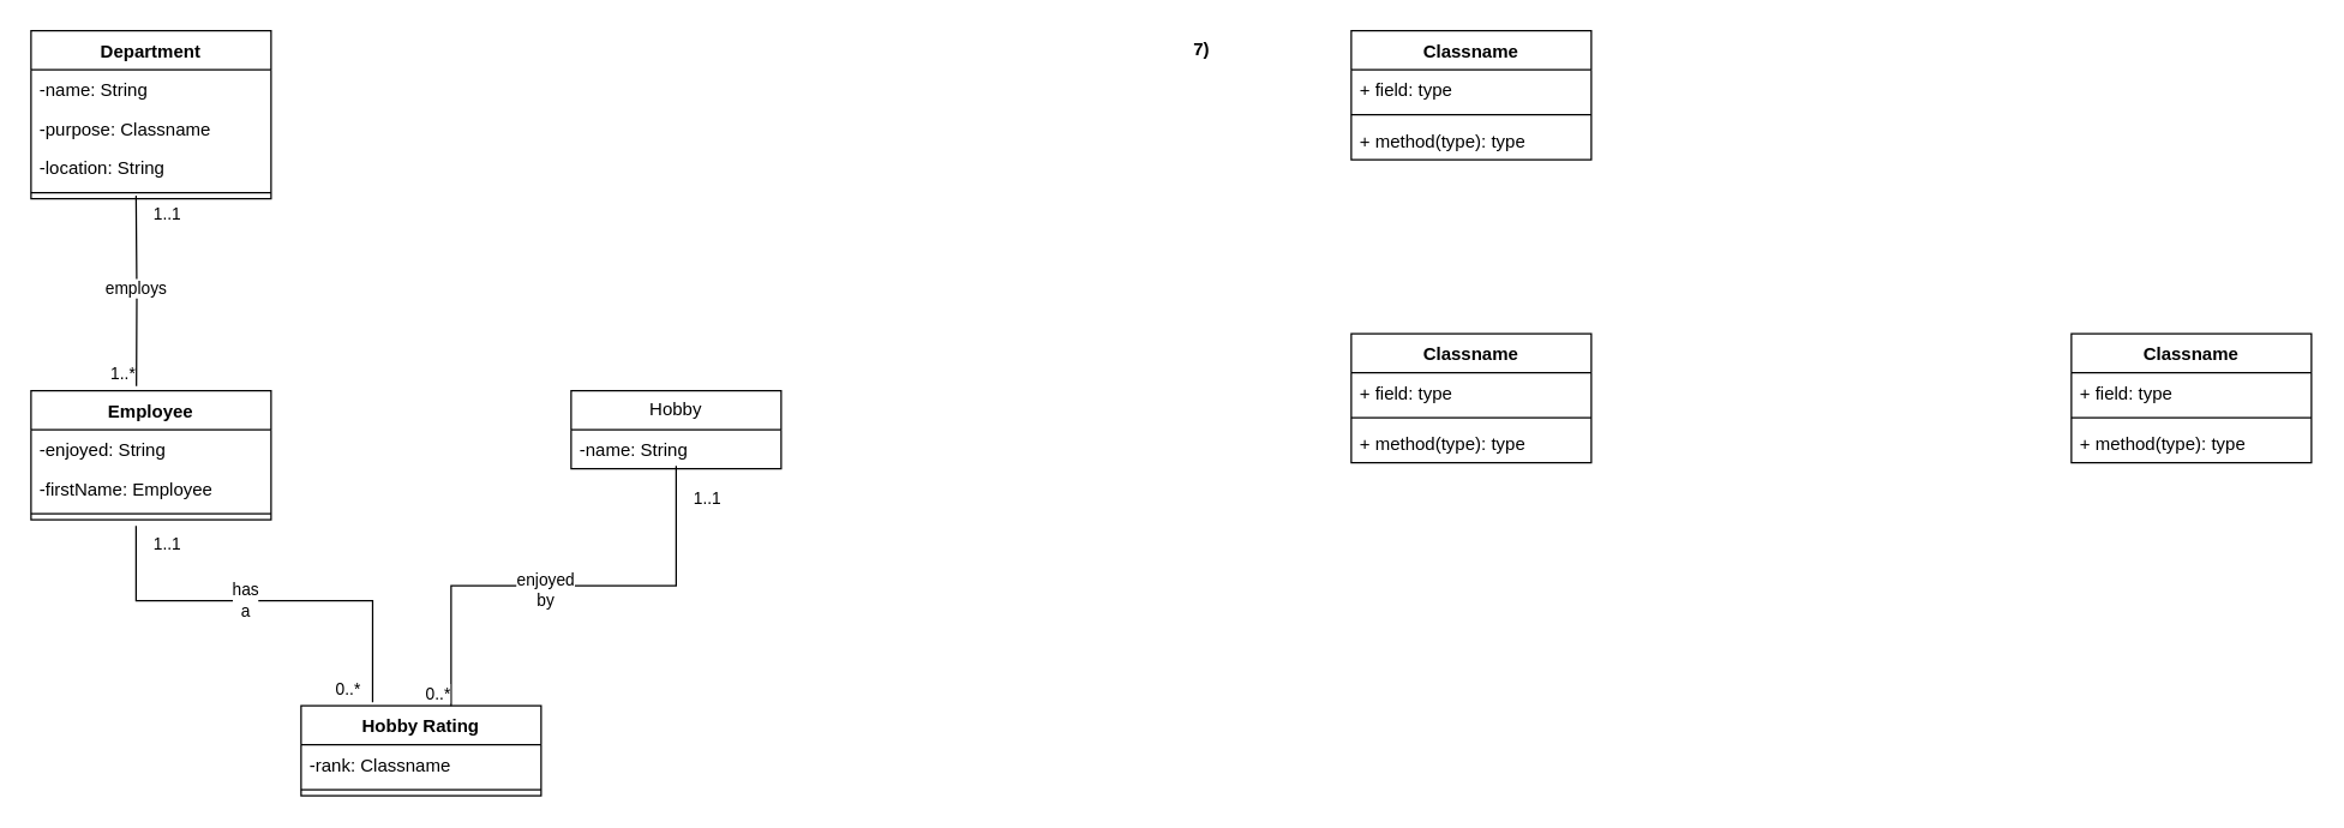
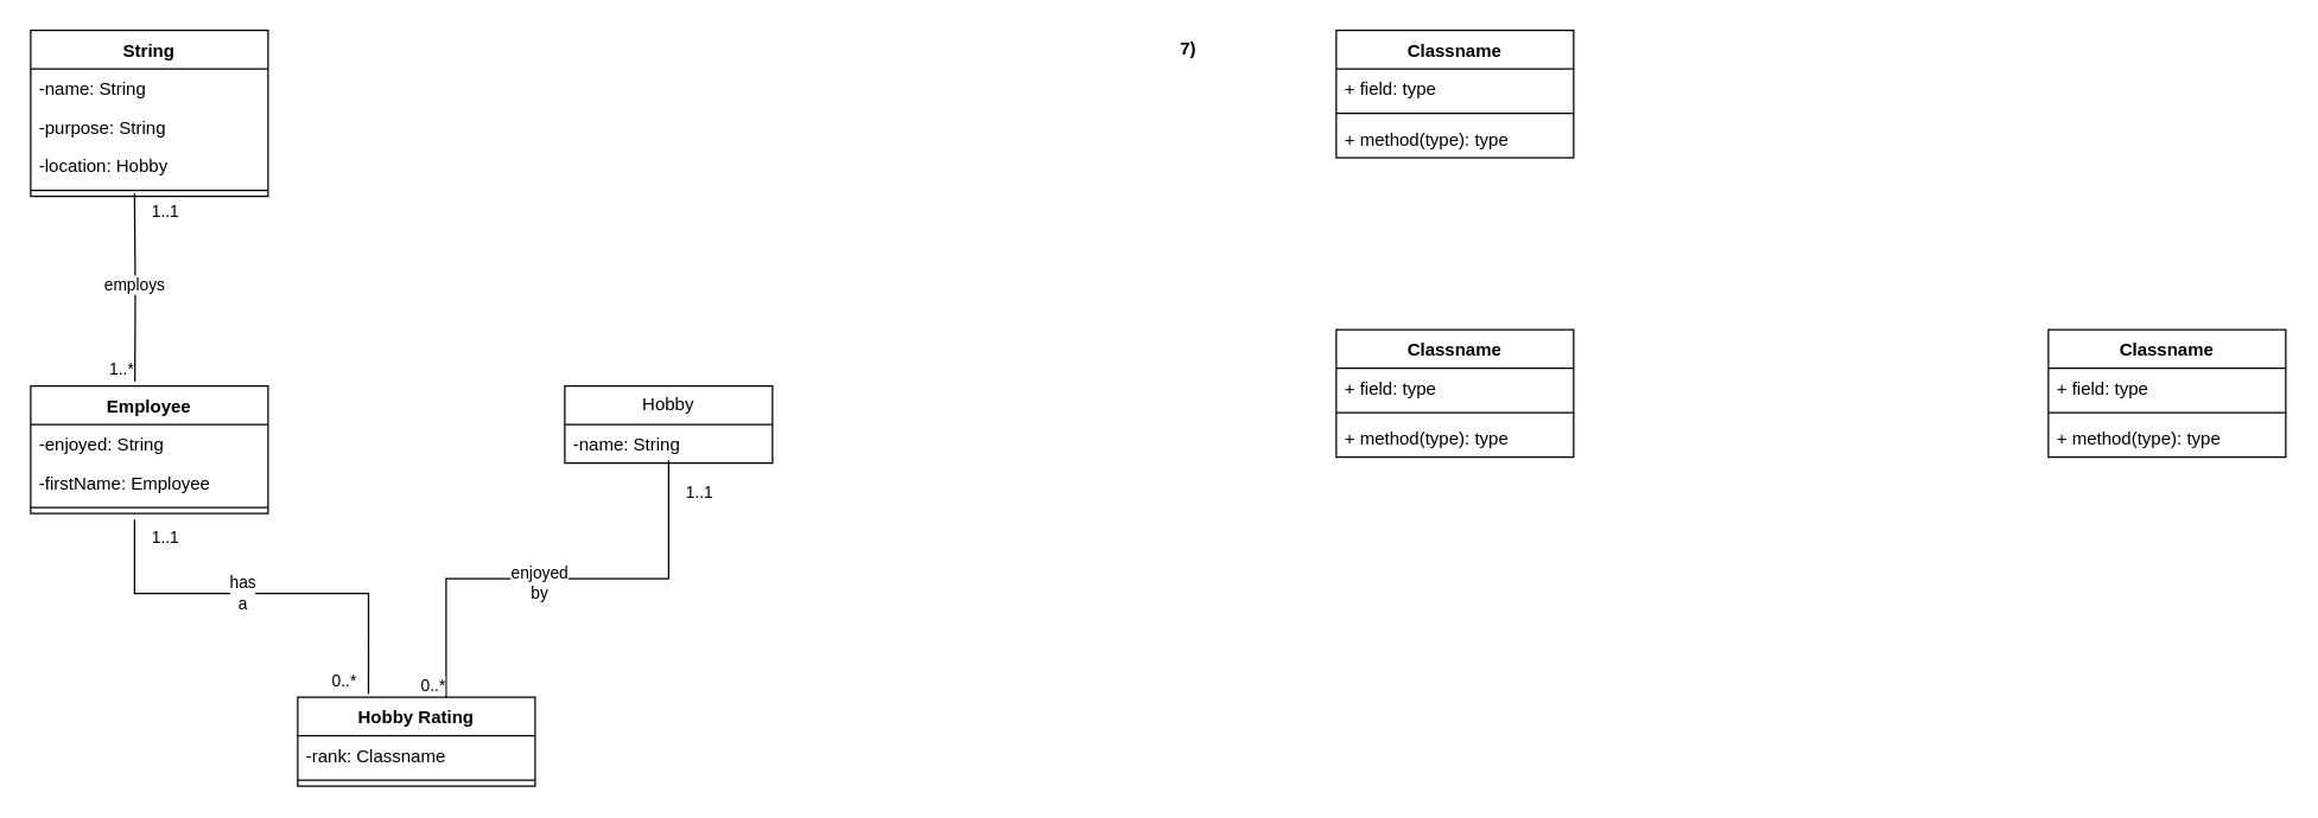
  <mxCell id="0" />
  <mxCell id="1" parent="0" />
- <mxCell id="2" value="Department" style="swimlane;fontStyle=1;align=center;verticalAlign=top;childLayout=stackLayout;horizontal=1;startSize=26;horizontalStack=0;resizeParent=1;resizeParentMax=0;resizeLast=0;collapsible=1;marginBottom=0;whiteSpace=wrap;html=1;" vertex="1" parent="1"><mxGeometry x="20" y="20" width="160" height="112" as="geometry" /></mxCell>
+ <mxCell id="2" value="String" style="swimlane;fontStyle=1;align=center;verticalAlign=top;childLayout=stackLayout;horizontal=1;startSize=26;horizontalStack=0;resizeParent=1;resizeParentMax=0;resizeLast=0;collapsible=1;marginBottom=0;whiteSpace=wrap;html=1;" vertex="1" parent="1"><mxGeometry x="20" y="20" width="160" height="112" as="geometry" /></mxCell>
  <mxCell id="3" value="-name: String" style="text;strokeColor=none;fillColor=none;align=left;verticalAlign=top;spacingLeft=4;spacingRight=4;overflow=hidden;rotatable=0;points=[[0,0.5],[1,0.5]];portConstraint=eastwest;whiteSpace=wrap;html=1;" vertex="1" parent="2"><mxGeometry y="26" width="160" height="26" as="geometry" /></mxCell>
- <mxCell id="4" value="-purpose: Classname" style="text;strokeColor=none;fillColor=none;align=left;verticalAlign=top;spacingLeft=4;spacingRight=4;overflow=hidden;rotatable=0;points=[[0,0.5],[1,0.5]];portConstraint=eastwest;whiteSpace=wrap;html=1;" vertex="1" parent="2"><mxGeometry y="52" width="160" height="26" as="geometry" /></mxCell>
- <mxCell id="5" value="-location: String" style="text;strokeColor=none;fillColor=none;align=left;verticalAlign=top;spacingLeft=4;spacingRight=4;overflow=hidden;rotatable=0;points=[[0,0.5],[1,0.5]];portConstraint=eastwest;whiteSpace=wrap;html=1;" vertex="1" parent="2"><mxGeometry y="78" width="160" height="26" as="geometry" /></mxCell>
+ <mxCell id="4" value="-purpose: String" style="text;strokeColor=none;fillColor=none;align=left;verticalAlign=top;spacingLeft=4;spacingRight=4;overflow=hidden;rotatable=0;points=[[0,0.5],[1,0.5]];portConstraint=eastwest;whiteSpace=wrap;html=1;" vertex="1" parent="2"><mxGeometry y="52" width="160" height="26" as="geometry" /></mxCell>
+ <mxCell id="5" value="-location: Hobby" style="text;strokeColor=none;fillColor=none;align=left;verticalAlign=top;spacingLeft=4;spacingRight=4;overflow=hidden;rotatable=0;points=[[0,0.5],[1,0.5]];portConstraint=eastwest;whiteSpace=wrap;html=1;" vertex="1" parent="2"><mxGeometry y="78" width="160" height="26" as="geometry" /></mxCell>
  <mxCell id="6" value="" style="line;strokeWidth=1;fillColor=none;align=left;verticalAlign=middle;spacingTop=-1;spacingLeft=3;spacingRight=3;rotatable=0;labelPosition=right;points=[];portConstraint=eastwest;strokeColor=inherit;" vertex="1" parent="2"><mxGeometry y="104" width="160" height="8" as="geometry" /></mxCell>
  <mxCell id="7" value="" style="endArrow=none;html=1;edgeStyle=orthogonalEdgeStyle;rounded=0;entryX=0.439;entryY=-0.037;entryDx=0;entryDy=0;entryPerimeter=0;" edge="1" parent="2" target="11"><mxGeometry relative="1" as="geometry"><mxPoint x="70" y="110" as="sourcePoint" /><mxPoint x="230" y="110" as="targetPoint" /></mxGeometry></mxCell>
  <mxCell id="8" value="1..1" style="edgeLabel;resizable=0;html=1;align=left;verticalAlign=bottom;" connectable="0" vertex="1" parent="7"><mxGeometry x="-1" relative="1" as="geometry"><mxPoint x="10" y="20" as="offset" /></mxGeometry></mxCell>
  <mxCell id="9" value="1..*" style="edgeLabel;resizable=0;html=1;align=right;verticalAlign=bottom;" connectable="0" vertex="1" parent="7"><mxGeometry x="1" relative="1" as="geometry" /></mxCell>
  <mxCell id="10" value="employs" style="edgeLabel;html=1;align=center;verticalAlign=middle;resizable=0;points=[];" vertex="1" connectable="0" parent="7"><mxGeometry x="-0.072" y="-1" relative="1" as="geometry"><mxPoint y="2" as="offset" /></mxGeometry></mxCell>
  <mxCell id="11" value="Employee" style="swimlane;fontStyle=1;align=center;verticalAlign=top;childLayout=stackLayout;horizontal=1;startSize=26;horizontalStack=0;resizeParent=1;resizeParentMax=0;resizeLast=0;collapsible=1;marginBottom=0;whiteSpace=wrap;html=1;" vertex="1" parent="1"><mxGeometry x="20" y="260" width="160" height="86" as="geometry" /></mxCell>
  <mxCell id="12" value="-enjoyed: String" style="text;strokeColor=none;fillColor=none;align=left;verticalAlign=top;spacingLeft=4;spacingRight=4;overflow=hidden;rotatable=0;points=[[0,0.5],[1,0.5]];portConstraint=eastwest;whiteSpace=wrap;html=1;" vertex="1" parent="11"><mxGeometry y="26" width="160" height="26" as="geometry" /></mxCell>
  <mxCell id="13" value="-firstName: Employee" style="text;strokeColor=none;fillColor=none;align=left;verticalAlign=top;spacingLeft=4;spacingRight=4;overflow=hidden;rotatable=0;points=[[0,0.5],[1,0.5]];portConstraint=eastwest;whiteSpace=wrap;html=1;" vertex="1" parent="11"><mxGeometry y="52" width="160" height="26" as="geometry" /></mxCell>
  <mxCell id="14" value="" style="line;strokeWidth=1;fillColor=none;align=left;verticalAlign=middle;spacingTop=-1;spacingLeft=3;spacingRight=3;rotatable=0;labelPosition=right;points=[];portConstraint=eastwest;strokeColor=inherit;" vertex="1" parent="11"><mxGeometry y="78" width="160" height="8" as="geometry" /></mxCell>
  <mxCell id="15" value="Hobby Rating" style="swimlane;fontStyle=1;align=center;verticalAlign=top;childLayout=stackLayout;horizontal=1;startSize=26;horizontalStack=0;resizeParent=1;resizeParentMax=0;resizeLast=0;collapsible=1;marginBottom=0;whiteSpace=wrap;html=1;" vertex="1" parent="1"><mxGeometry x="200" y="470" width="160" height="60" as="geometry" /></mxCell>
  <mxCell id="16" value="-rank: Classname" style="text;strokeColor=none;fillColor=none;align=left;verticalAlign=top;spacingLeft=4;spacingRight=4;overflow=hidden;rotatable=0;points=[[0,0.5],[1,0.5]];portConstraint=eastwest;whiteSpace=wrap;html=1;" vertex="1" parent="15"><mxGeometry y="26" width="160" height="26" as="geometry" /></mxCell>
  <mxCell id="17" value="" style="line;strokeWidth=1;fillColor=none;align=left;verticalAlign=middle;spacingTop=-1;spacingLeft=3;spacingRight=3;rotatable=0;labelPosition=right;points=[];portConstraint=eastwest;strokeColor=inherit;" vertex="1" parent="15"><mxGeometry y="52" width="160" height="8" as="geometry" /></mxCell>
  <mxCell id="18" value="Hobby" style="swimlane;fontStyle=0;childLayout=stackLayout;horizontal=1;startSize=26;fillColor=none;horizontalStack=0;resizeParent=1;resizeParentMax=0;resizeLast=0;collapsible=1;marginBottom=0;whiteSpace=wrap;html=1;" vertex="1" parent="1"><mxGeometry x="380" y="260" width="140" height="52" as="geometry" /></mxCell>
  <mxCell id="19" value="-name: String" style="text;strokeColor=none;fillColor=none;align=left;verticalAlign=top;spacingLeft=4;spacingRight=4;overflow=hidden;rotatable=0;points=[[0,0.5],[1,0.5]];portConstraint=eastwest;whiteSpace=wrap;html=1;" vertex="1" parent="18"><mxGeometry y="26" width="140" height="26" as="geometry" /></mxCell>
  <mxCell id="20" value="" style="endArrow=none;html=1;edgeStyle=orthogonalEdgeStyle;rounded=0;entryX=0.298;entryY=-0.039;entryDx=0;entryDy=0;entryPerimeter=0;" edge="1" parent="1" target="15"><mxGeometry relative="1" as="geometry"><mxPoint x="90" y="350" as="sourcePoint" /><mxPoint x="250" y="340" as="targetPoint" /><Array as="points"><mxPoint x="90" y="400" /><mxPoint x="248" y="400" /></Array></mxGeometry></mxCell>
  <mxCell id="21" value="1..1" style="edgeLabel;resizable=0;html=1;align=left;verticalAlign=bottom;" connectable="0" vertex="1" parent="20"><mxGeometry x="-1" relative="1" as="geometry"><mxPoint x="10" y="20" as="offset" /></mxGeometry></mxCell>
  <mxCell id="22" value="0..*" style="edgeLabel;resizable=0;html=1;align=right;verticalAlign=bottom;" connectable="0" vertex="1" parent="20"><mxGeometry x="1" relative="1" as="geometry"><mxPoint x="-8" as="offset" /></mxGeometry></mxCell>
  <mxCell id="23" value="has&lt;br&gt;a" style="edgeLabel;html=1;align=center;verticalAlign=middle;resizable=0;points=[];" vertex="1" connectable="0" parent="20"><mxGeometry x="-0.114" y="1" relative="1" as="geometry"><mxPoint as="offset" /></mxGeometry></mxCell>
  <mxCell id="24" value="" style="endArrow=none;html=1;edgeStyle=orthogonalEdgeStyle;rounded=0;entryX=0.625;entryY=0;entryDx=0;entryDy=0;entryPerimeter=0;" edge="1" parent="1" target="15"><mxGeometry relative="1" as="geometry"><mxPoint x="450" y="310" as="sourcePoint" /><mxPoint x="610" y="310" as="targetPoint" /><Array as="points"><mxPoint x="450" y="390" /><mxPoint x="300" y="390" /></Array></mxGeometry></mxCell>
  <mxCell id="25" value="1..1" style="edgeLabel;resizable=0;html=1;align=left;verticalAlign=bottom;" connectable="0" vertex="1" parent="24"><mxGeometry x="-1" relative="1" as="geometry"><mxPoint x="10" y="30" as="offset" /></mxGeometry></mxCell>
  <mxCell id="26" value="0..*" style="edgeLabel;resizable=0;html=1;align=right;verticalAlign=bottom;" connectable="0" vertex="1" parent="24"><mxGeometry x="1" relative="1" as="geometry" /></mxCell>
  <mxCell id="27" value="enjoyed&lt;br&gt;by" style="edgeLabel;html=1;align=center;verticalAlign=middle;resizable=0;points=[];" vertex="1" connectable="0" parent="24"><mxGeometry x="0.084" y="2" relative="1" as="geometry"><mxPoint as="offset" /></mxGeometry></mxCell>
  <mxCell id="28" value="7)" style="text;align=center;fontStyle=1;verticalAlign=middle;spacingLeft=3;spacingRight=3;strokeColor=none;rotatable=0;points=[[0,0.5],[1,0.5]];portConstraint=eastwest;html=1;" vertex="1" parent="1"><mxGeometry x="760" y="20" width="80" height="26" as="geometry" /></mxCell>
  <mxCell id="29" value="Classname" style="swimlane;fontStyle=1;align=center;verticalAlign=top;childLayout=stackLayout;horizontal=1;startSize=26;horizontalStack=0;resizeParent=1;resizeParentMax=0;resizeLast=0;collapsible=1;marginBottom=0;whiteSpace=wrap;html=1;" vertex="1" parent="1"><mxGeometry x="900" y="20" width="160" height="86" as="geometry" /></mxCell>
  <mxCell id="30" value="+ field: type" style="text;strokeColor=none;fillColor=none;align=left;verticalAlign=top;spacingLeft=4;spacingRight=4;overflow=hidden;rotatable=0;points=[[0,0.5],[1,0.5]];portConstraint=eastwest;whiteSpace=wrap;html=1;" vertex="1" parent="29"><mxGeometry y="26" width="160" height="26" as="geometry" /></mxCell>
  <mxCell id="31" value="" style="line;strokeWidth=1;fillColor=none;align=left;verticalAlign=middle;spacingTop=-1;spacingLeft=3;spacingRight=3;rotatable=0;labelPosition=right;points=[];portConstraint=eastwest;strokeColor=inherit;" vertex="1" parent="29"><mxGeometry y="52" width="160" height="8" as="geometry" /></mxCell>
  <mxCell id="32" value="+ method(type): type" style="text;strokeColor=none;fillColor=none;align=left;verticalAlign=top;spacingLeft=4;spacingRight=4;overflow=hidden;rotatable=0;points=[[0,0.5],[1,0.5]];portConstraint=eastwest;whiteSpace=wrap;html=1;" vertex="1" parent="29"><mxGeometry y="60" width="160" height="26" as="geometry" /></mxCell>
  <mxCell id="33" value="Classname" style="swimlane;fontStyle=1;align=center;verticalAlign=top;childLayout=stackLayout;horizontal=1;startSize=26;horizontalStack=0;resizeParent=1;resizeParentMax=0;resizeLast=0;collapsible=1;marginBottom=0;whiteSpace=wrap;html=1;" vertex="1" parent="1"><mxGeometry x="900" y="222" width="160" height="86" as="geometry" /></mxCell>
  <mxCell id="34" value="+ field: type" style="text;strokeColor=none;fillColor=none;align=left;verticalAlign=top;spacingLeft=4;spacingRight=4;overflow=hidden;rotatable=0;points=[[0,0.5],[1,0.5]];portConstraint=eastwest;whiteSpace=wrap;html=1;" vertex="1" parent="33"><mxGeometry y="26" width="160" height="26" as="geometry" /></mxCell>
  <mxCell id="35" value="" style="line;strokeWidth=1;fillColor=none;align=left;verticalAlign=middle;spacingTop=-1;spacingLeft=3;spacingRight=3;rotatable=0;labelPosition=right;points=[];portConstraint=eastwest;strokeColor=inherit;" vertex="1" parent="33"><mxGeometry y="52" width="160" height="8" as="geometry" /></mxCell>
  <mxCell id="36" value="+ method(type): type" style="text;strokeColor=none;fillColor=none;align=left;verticalAlign=top;spacingLeft=4;spacingRight=4;overflow=hidden;rotatable=0;points=[[0,0.5],[1,0.5]];portConstraint=eastwest;whiteSpace=wrap;html=1;" vertex="1" parent="33"><mxGeometry y="60" width="160" height="26" as="geometry" /></mxCell>
  <mxCell id="37" value="Classname" style="swimlane;fontStyle=1;align=center;verticalAlign=top;childLayout=stackLayout;horizontal=1;startSize=26;horizontalStack=0;resizeParent=1;resizeParentMax=0;resizeLast=0;collapsible=1;marginBottom=0;whiteSpace=wrap;html=1;" vertex="1" parent="1"><mxGeometry x="1380" y="222" width="160" height="86" as="geometry" /></mxCell>
  <mxCell id="38" value="+ field: type" style="text;strokeColor=none;fillColor=none;align=left;verticalAlign=top;spacingLeft=4;spacingRight=4;overflow=hidden;rotatable=0;points=[[0,0.5],[1,0.5]];portConstraint=eastwest;whiteSpace=wrap;html=1;" vertex="1" parent="37"><mxGeometry y="26" width="160" height="26" as="geometry" /></mxCell>
  <mxCell id="39" value="" style="line;strokeWidth=1;fillColor=none;align=left;verticalAlign=middle;spacingTop=-1;spacingLeft=3;spacingRight=3;rotatable=0;labelPosition=right;points=[];portConstraint=eastwest;strokeColor=inherit;" vertex="1" parent="37"><mxGeometry y="52" width="160" height="8" as="geometry" /></mxCell>
  <mxCell id="40" value="+ method(type): type" style="text;strokeColor=none;fillColor=none;align=left;verticalAlign=top;spacingLeft=4;spacingRight=4;overflow=hidden;rotatable=0;points=[[0,0.5],[1,0.5]];portConstraint=eastwest;whiteSpace=wrap;html=1;" vertex="1" parent="37"><mxGeometry y="60" width="160" height="26" as="geometry" /></mxCell>
